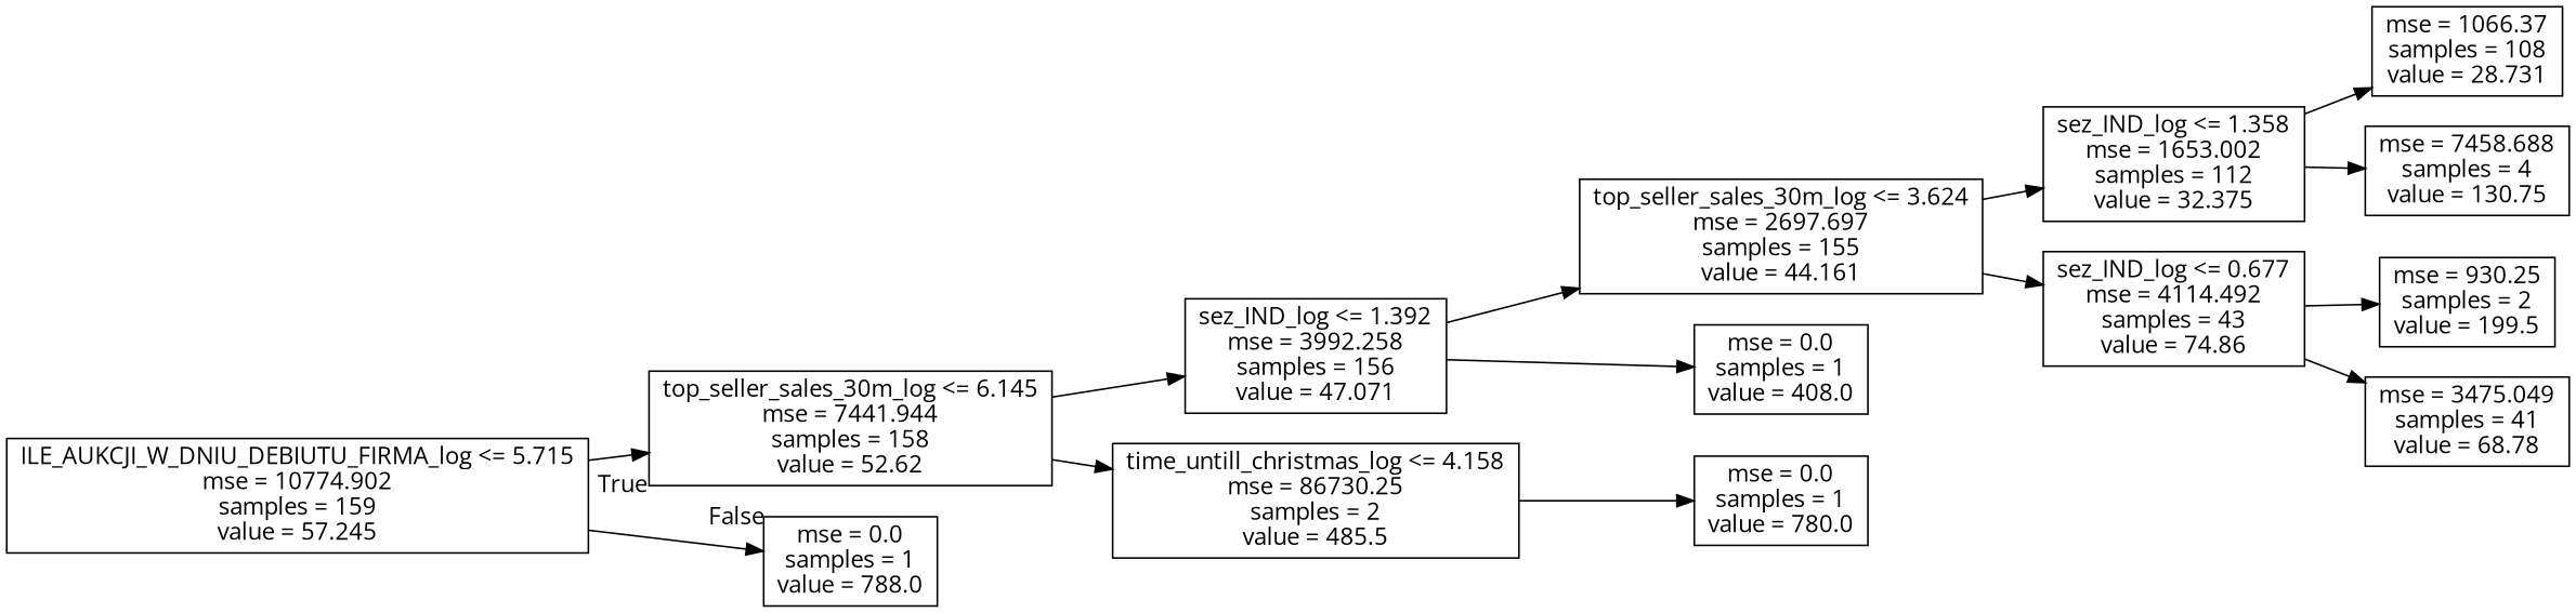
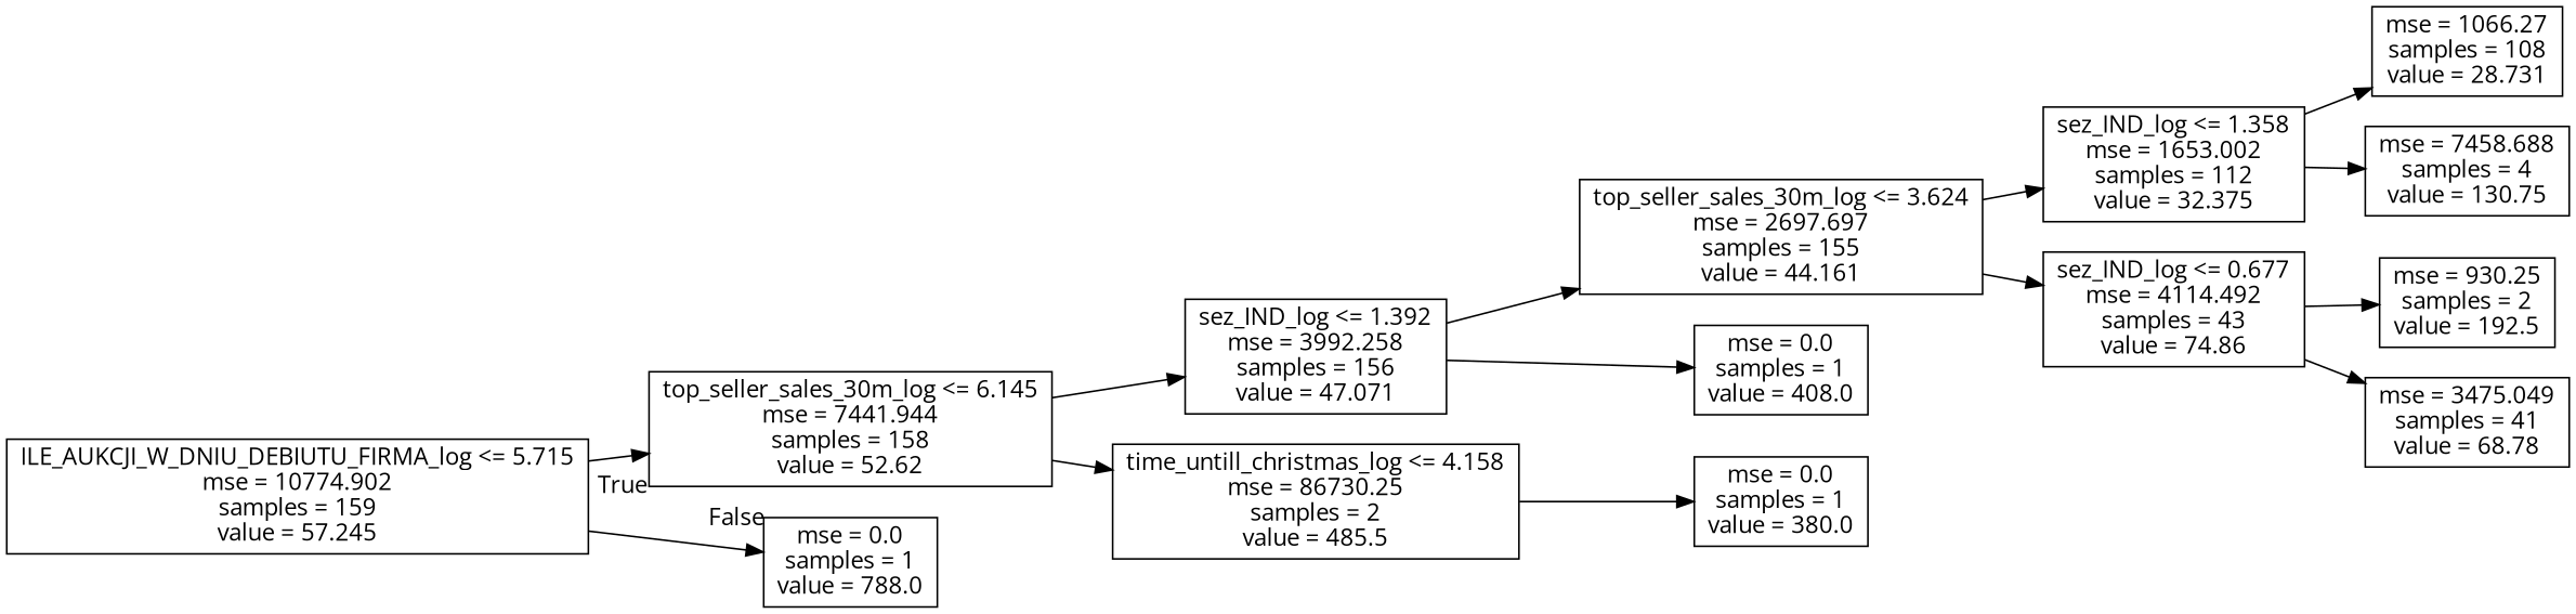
  digraph {
    fontname="Open Sans"
    rankdir=LR
    node [fontname="Open Sans" shape=box]
    edge [fontname="Open Sans"]
    n1 [label="ILE_AUKCJI_W_DNIU_DEBIUTU_FIRMA_log <= 5.715\nmse = 10774.902\nsamples = 159\nvalue = 57.245"]
    n2 [label="top_seller_sales_30m_log <= 6.145\nmse = 7441.944\nsamples = 158\nvalue = 52.62"]
    n3 [label="mse = 0.0\nsamples = 1\nvalue = 788.0"]
    n4 [label="sez_IND_log <= 1.392\nmse = 3992.258\nsamples = 156\nvalue = 47.071"]
    n5 [label="time_untill_christmas_log <= 4.158\nmse = 86730.25\nsamples = 2\nvalue = 485.5"]
    n6 [label="top_seller_sales_30m_log <= 3.624\nmse = 2697.697\nsamples = 155\nvalue = 44.161"]
    n7 [label="mse = 0.0\nsamples = 1\nvalue = 408.0"]
-   n8 [label="mse = 0.0\nsamples = 1\nvalue = 780.0"]
+   n8 [label="mse = 0.0\nsamples = 1\nvalue = 380.0"]
    n9 [label="sez_IND_log <= 1.358\nmse = 1653.002\nsamples = 112\nvalue = 32.375"]
    n10 [label="sez_IND_log <= 0.677\nmse = 4114.492\nsamples = 43\nvalue = 74.86"]
-   n11 [label="mse = 1066.37\nsamples = 108\nvalue = 28.731"]
+   n11 [label="mse = 1066.27\nsamples = 108\nvalue = 28.731"]
    n12 [label="mse = 7458.688\nsamples = 4\nvalue = 130.75"]
-   n13 [label="mse = 930.25\nsamples = 2\nvalue = 199.5"]
+   n13 [label="mse = 930.25\nsamples = 2\nvalue = 192.5"]
    n14 [label="mse = 3475.049\nsamples = 41\nvalue = 68.78"]
    n1 -> n2 [headlabel=True labelangle=45 labeldistance=2.5]
    n1 -> n3 [headlabel=False labelangle=-45 labeldistance=2.5]
    n2 -> n4
    n2 -> n5
    n4 -> n6
    n4 -> n7
    n5 -> n8
    n6 -> n9
    n6 -> n10
    n9 -> n11
    n9 -> n12
    n10 -> n13
    n10 -> n14
  }
